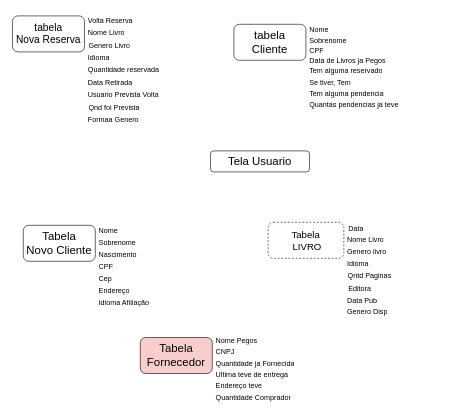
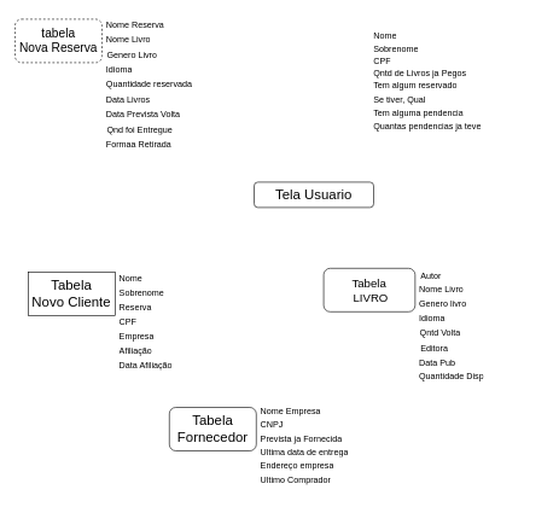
  <mxCell id="0" />
  <mxCell id="1" parent="0" />
  <mxCell id="2" value="&lt;font style=&quot;font-size: 19px;&quot;&gt;Tela Usuario&lt;/font&gt;" style="rounded=1;whiteSpace=wrap;html=1;" vertex="1" parent="1"><mxGeometry x="350" y="251" width="165" height="35" as="geometry" /></mxCell>
  <mxCell id="3" value="" style="group" vertex="1" connectable="0" parent="1"><mxGeometry x="446" y="366" width="284" height="170" as="geometry" /></mxCell>
  <mxCell id="4" value="Editora" style="shape=partialRectangle;connectable=0;fillColor=none;top=0;left=0;bottom=0;right=0;align=left;spacingLeft=6;overflow=hidden;whiteSpace=wrap;html=1;" vertex="1" parent="3"><mxGeometry x="126.222" y="100" width="157.778" height="30" as="geometry"><mxRectangle width="150" height="30" as="alternateBounds" /></mxGeometry></mxCell>
- <mxCell id="5" value="Data" style="shape=partialRectangle;connectable=0;fillColor=none;top=0;left=0;bottom=0;right=0;align=left;spacingLeft=6;overflow=hidden;whiteSpace=wrap;html=1;" vertex="1" parent="3"><mxGeometry x="126.222" width="157.778" height="30" as="geometry"><mxRectangle width="150" height="30" as="alternateBounds" /></mxGeometry></mxCell>
+ <mxCell id="5" value="Autor" style="shape=partialRectangle;connectable=0;fillColor=none;top=0;left=0;bottom=0;right=0;align=left;spacingLeft=6;overflow=hidden;whiteSpace=wrap;html=1;" vertex="1" parent="3"><mxGeometry x="126.222" width="157.778" height="30" as="geometry"><mxRectangle width="150" height="30" as="alternateBounds" /></mxGeometry></mxCell>
  <mxCell id="6" value="" style="group" vertex="1" connectable="0" parent="3"><mxGeometry y="4" width="236.667" height="166" as="geometry" /></mxCell>
- <mxCell id="7" value="&lt;div&gt;&lt;span style=&quot;font-size: 16px; background-color: transparent; color: light-dark(rgb(0, 0, 0), rgb(255, 255, 255));&quot;&gt;Tabela&lt;/span&gt;&lt;/div&gt;&lt;div&gt;&lt;font style=&quot;font-size: 16px;&quot;&gt;&amp;nbsp;&lt;/font&gt;&lt;span style=&quot;font-size: 16px; background-color: transparent; color: light-dark(rgb(0, 0, 0), rgb(255, 255, 255));&quot;&gt;LIVRO&lt;/span&gt;&lt;/div&gt;" style="rounded=1;whiteSpace=wrap;html=1;align=center;dashed=1;" vertex="1" parent="6"><mxGeometry width="126.222" height="60" as="geometry" /></mxCell>
+ <mxCell id="7" value="&lt;div&gt;&lt;span style=&quot;font-size: 16px; background-color: transparent; color: light-dark(rgb(0, 0, 0), rgb(255, 255, 255));&quot;&gt;Tabela&lt;/span&gt;&lt;/div&gt;&lt;div&gt;&lt;font style=&quot;font-size: 16px;&quot;&gt;&amp;nbsp;&lt;/font&gt;&lt;span style=&quot;font-size: 16px; background-color: transparent; color: light-dark(rgb(0, 0, 0), rgb(255, 255, 255));&quot;&gt;LIVRO&lt;/span&gt;&lt;/div&gt;" style="rounded=1;whiteSpace=wrap;html=1;align=center;" vertex="1" parent="6"><mxGeometry width="126.222" height="60" as="geometry" /></mxCell>
  <mxCell id="8" value="Genero livro" style="text;strokeColor=none;fillColor=none;spacingLeft=4;spacingRight=4;overflow=hidden;rotatable=0;points=[[0,0.5],[1,0.5]];portConstraint=eastwest;fontSize=12;whiteSpace=wrap;html=1;" vertex="1" parent="6"><mxGeometry x="126.222" y="36" width="86.252" height="30" as="geometry" /></mxCell>
  <mxCell id="9" value="Nome Livro" style="text;strokeColor=none;fillColor=none;spacingLeft=4;spacingRight=4;overflow=hidden;rotatable=0;points=[[0,0.5],[1,0.5]];portConstraint=eastwest;fontSize=12;whiteSpace=wrap;html=1;" vertex="1" parent="6"><mxGeometry x="126.222" y="15" width="86.252" height="30" as="geometry" /></mxCell>
- <mxCell id="10" value="Qntd Paginas" style="shape=partialRectangle;connectable=0;fillColor=none;top=0;left=0;bottom=0;right=0;align=left;spacingLeft=6;overflow=hidden;whiteSpace=wrap;html=1;" vertex="1" parent="6"><mxGeometry x="125.17" y="74" width="97.822" height="30" as="geometry"><mxRectangle width="150" height="30" as="alternateBounds" /></mxGeometry></mxCell>
+ <mxCell id="10" value="Qntd Volta" style="shape=partialRectangle;connectable=0;fillColor=none;top=0;left=0;bottom=0;right=0;align=left;spacingLeft=6;overflow=hidden;whiteSpace=wrap;html=1;" vertex="1" parent="6"><mxGeometry x="125.17" y="74" width="97.822" height="30" as="geometry"><mxRectangle width="150" height="30" as="alternateBounds" /></mxGeometry></mxCell>
  <mxCell id="11" value="Data Pub" style="text;strokeColor=none;fillColor=none;spacingLeft=4;spacingRight=4;overflow=hidden;rotatable=0;points=[[0,0.5],[1,0.5]];portConstraint=eastwest;fontSize=12;whiteSpace=wrap;html=1;" vertex="1" parent="6"><mxGeometry x="126.222" y="117" width="72.578" height="30" as="geometry" /></mxCell>
- <mxCell id="12" value="Genero Disp" style="text;strokeColor=none;fillColor=none;spacingLeft=4;spacingRight=4;overflow=hidden;rotatable=0;points=[[0,0.5],[1,0.5]];portConstraint=eastwest;fontSize=12;whiteSpace=wrap;html=1;" vertex="1" parent="6"><mxGeometry x="126.222" y="136" width="110.444" height="30" as="geometry" /></mxCell>
+ <mxCell id="12" value="Quantidade Disp" style="text;strokeColor=none;fillColor=none;spacingLeft=4;spacingRight=4;overflow=hidden;rotatable=0;points=[[0,0.5],[1,0.5]];portConstraint=eastwest;fontSize=12;whiteSpace=wrap;html=1;" vertex="1" parent="6"><mxGeometry x="126.222" y="136" width="110.444" height="30" as="geometry" /></mxCell>
  <mxCell id="13" value="Idioma" style="text;strokeColor=none;fillColor=none;spacingLeft=4;spacingRight=4;overflow=hidden;rotatable=0;points=[[0,0.5],[1,0.5]];portConstraint=eastwest;fontSize=12;whiteSpace=wrap;html=1;" vertex="1" parent="6"><mxGeometry x="126.222" y="56" width="52.593" height="30" as="geometry" /></mxCell>
  <mxCell id="14" value="" style="group" vertex="1" connectable="0" parent="1"><mxGeometry x="20" y="20" width="292" height="195" as="geometry" /></mxCell>
- <mxCell id="15" value="&lt;font style=&quot;font-size: 17px;&quot;&gt;tabela&lt;/font&gt;&lt;div&gt;&lt;font style=&quot;font-size: 17px;&quot;&gt;Nova Reserva&lt;/font&gt;&lt;/div&gt;" style="rounded=1;whiteSpace=wrap;html=1;" vertex="1" parent="14"><mxGeometry y="6" width="120" height="60" as="geometry" /></mxCell>
- <mxCell id="16" value="Volta Reserva" style="text;strokeColor=none;fillColor=none;spacingLeft=4;spacingRight=4;overflow=hidden;rotatable=0;points=[[0,0.5],[1,0.5]];portConstraint=eastwest;fontSize=12;whiteSpace=wrap;html=1;" vertex="1" parent="14"><mxGeometry x="120" width="171" height="30" as="geometry" /></mxCell>
+ <mxCell id="15" value="&lt;font style=&quot;font-size: 17px;&quot;&gt;tabela&lt;/font&gt;&lt;div&gt;&lt;font style=&quot;font-size: 17px;&quot;&gt;Nova Reserva&lt;/font&gt;&lt;/div&gt;" style="rounded=1;whiteSpace=wrap;html=1;dashed=1;" vertex="1" parent="14"><mxGeometry y="6" width="120" height="60" as="geometry" /></mxCell>
+ <mxCell id="16" value="Nome Reserva" style="text;strokeColor=none;fillColor=none;spacingLeft=4;spacingRight=4;overflow=hidden;rotatable=0;points=[[0,0.5],[1,0.5]];portConstraint=eastwest;fontSize=12;whiteSpace=wrap;html=1;" vertex="1" parent="14"><mxGeometry x="120" width="171" height="30" as="geometry" /></mxCell>
  <mxCell id="17" value="Idioma" style="text;strokeColor=none;fillColor=none;spacingLeft=4;spacingRight=4;overflow=hidden;rotatable=0;points=[[0,0.5],[1,0.5]];portConstraint=eastwest;fontSize=12;whiteSpace=wrap;html=1;" vertex="1" parent="14"><mxGeometry x="120" y="62" width="171" height="30" as="geometry" /></mxCell>
- <mxCell id="18" value="Qnd foi Prevista" style="text;strokeColor=none;fillColor=none;spacingLeft=4;spacingRight=4;overflow=hidden;rotatable=0;points=[[0,0.5],[1,0.5]];portConstraint=eastwest;fontSize=12;whiteSpace=wrap;html=1;" vertex="1" parent="14"><mxGeometry x="121" y="145" width="171" height="30" as="geometry" /></mxCell>
+ <mxCell id="18" value="Qnd foi Entregue" style="text;strokeColor=none;fillColor=none;spacingLeft=4;spacingRight=4;overflow=hidden;rotatable=0;points=[[0,0.5],[1,0.5]];portConstraint=eastwest;fontSize=12;whiteSpace=wrap;html=1;" vertex="1" parent="14"><mxGeometry x="121" y="145" width="171" height="30" as="geometry" /></mxCell>
  <mxCell id="19" value="Genero Livro" style="text;strokeColor=none;fillColor=none;spacingLeft=4;spacingRight=4;overflow=hidden;rotatable=0;points=[[0,0.5],[1,0.5]];portConstraint=eastwest;fontSize=12;whiteSpace=wrap;html=1;" vertex="1" parent="14"><mxGeometry x="121" y="42" width="171" height="30" as="geometry" /></mxCell>
- <mxCell id="20" value="Data Retirada" style="text;strokeColor=none;fillColor=none;spacingLeft=4;spacingRight=4;overflow=hidden;rotatable=0;points=[[0,0.5],[1,0.5]];portConstraint=eastwest;fontSize=12;whiteSpace=wrap;html=1;" vertex="1" parent="14"><mxGeometry x="120" y="104" width="171" height="30" as="geometry" /></mxCell>
+ <mxCell id="20" value="Data Livros" style="text;strokeColor=none;fillColor=none;spacingLeft=4;spacingRight=4;overflow=hidden;rotatable=0;points=[[0,0.5],[1,0.5]];portConstraint=eastwest;fontSize=12;whiteSpace=wrap;html=1;" vertex="1" parent="14"><mxGeometry x="120" y="104" width="171" height="30" as="geometry" /></mxCell>
  <mxCell id="21" value="Nome Livro" style="text;strokeColor=none;fillColor=none;spacingLeft=4;spacingRight=4;overflow=hidden;rotatable=0;points=[[0,0.5],[1,0.5]];portConstraint=eastwest;fontSize=12;whiteSpace=wrap;html=1;" vertex="1" parent="14"><mxGeometry x="120" y="21" width="171" height="30" as="geometry" /></mxCell>
- <mxCell id="22" value="Usuario Prevista Volta" style="text;strokeColor=none;fillColor=none;spacingLeft=4;spacingRight=4;overflow=hidden;rotatable=0;points=[[0,0.5],[1,0.5]];portConstraint=eastwest;fontSize=12;whiteSpace=wrap;html=1;" vertex="1" parent="14"><mxGeometry x="120" y="124" width="171" height="30" as="geometry" /></mxCell>
+ <mxCell id="22" value="Data Prevista Volta" style="text;strokeColor=none;fillColor=none;spacingLeft=4;spacingRight=4;overflow=hidden;rotatable=0;points=[[0,0.5],[1,0.5]];portConstraint=eastwest;fontSize=12;whiteSpace=wrap;html=1;" vertex="1" parent="14"><mxGeometry x="120" y="124" width="171" height="30" as="geometry" /></mxCell>
  <mxCell id="23" value="Quantidade reservada" style="text;strokeColor=none;fillColor=none;spacingLeft=4;spacingRight=4;overflow=hidden;rotatable=0;points=[[0,0.5],[1,0.5]];portConstraint=eastwest;fontSize=12;whiteSpace=wrap;html=1;" vertex="1" parent="14"><mxGeometry x="120" y="82" width="171" height="30" as="geometry" /></mxCell>
- <mxCell id="24" value="Formaa Genero" style="text;strokeColor=none;fillColor=none;spacingLeft=4;spacingRight=4;overflow=hidden;rotatable=0;points=[[0,0.5],[1,0.5]];portConstraint=eastwest;fontSize=12;whiteSpace=wrap;html=1;" vertex="1" parent="14"><mxGeometry x="120" y="165" width="171" height="30" as="geometry" /></mxCell>
+ <mxCell id="24" value="Formaa Retirada" style="text;strokeColor=none;fillColor=none;spacingLeft=4;spacingRight=4;overflow=hidden;rotatable=0;points=[[0,0.5],[1,0.5]];portConstraint=eastwest;fontSize=12;whiteSpace=wrap;html=1;" vertex="1" parent="14"><mxGeometry x="120" y="165" width="171" height="30" as="geometry" /></mxCell>
  <mxCell id="25" value="" style="group" vertex="1" connectable="0" parent="1"><mxGeometry x="38" y="370" width="274" height="150" as="geometry" /></mxCell>
- <mxCell id="26" value="&lt;span style=&quot;font-size: 19px;&quot;&gt;Tabela&lt;/span&gt;&lt;div&gt;&lt;span style=&quot;font-size: 19px;&quot;&gt;Novo Cliente&lt;/span&gt;&lt;/div&gt;" style="rounded=1;whiteSpace=wrap;html=1;" vertex="1" parent="25"><mxGeometry y="5" width="120" height="60" as="geometry" /></mxCell>
+ <mxCell id="26" value="&lt;span style=&quot;font-size: 19px;&quot;&gt;Tabela&lt;/span&gt;&lt;div&gt;&lt;span style=&quot;font-size: 19px;&quot;&gt;Novo Cliente&lt;/span&gt;&lt;/div&gt;" style="whiteSpace=wrap;html=1;rounded=0;" vertex="1" parent="25"><mxGeometry y="5" width="120" height="60" as="geometry" /></mxCell>
  <mxCell id="27" value="Nome" style="text;strokeColor=none;fillColor=none;spacingLeft=4;spacingRight=4;overflow=hidden;rotatable=0;points=[[0,0.5],[1,0.5]];portConstraint=eastwest;fontSize=12;whiteSpace=wrap;html=1;" vertex="1" parent="25"><mxGeometry x="120" width="154" height="30" as="geometry" /></mxCell>
  <mxCell id="28" value="Sobrenome" style="text;strokeColor=none;fillColor=none;spacingLeft=4;spacingRight=4;overflow=hidden;rotatable=0;points=[[0,0.5],[1,0.5]];portConstraint=eastwest;fontSize=12;whiteSpace=wrap;html=1;" vertex="1" parent="25"><mxGeometry x="120" y="20" width="154" height="30" as="geometry" /></mxCell>
- <mxCell id="29" value="Nascimento" style="text;strokeColor=none;fillColor=none;spacingLeft=4;spacingRight=4;overflow=hidden;rotatable=0;points=[[0,0.5],[1,0.5]];portConstraint=eastwest;fontSize=12;whiteSpace=wrap;html=1;" vertex="1" parent="25"><mxGeometry x="120" y="40" width="154" height="30" as="geometry" /></mxCell>
+ <mxCell id="29" value="Reserva" style="text;strokeColor=none;fillColor=none;spacingLeft=4;spacingRight=4;overflow=hidden;rotatable=0;points=[[0,0.5],[1,0.5]];portConstraint=eastwest;fontSize=12;whiteSpace=wrap;html=1;" vertex="1" parent="25"><mxGeometry x="120" y="40" width="154" height="30" as="geometry" /></mxCell>
  <mxCell id="30" value="CPF" style="text;strokeColor=none;fillColor=none;spacingLeft=4;spacingRight=4;overflow=hidden;rotatable=0;points=[[0,0.5],[1,0.5]];portConstraint=eastwest;fontSize=12;whiteSpace=wrap;html=1;" vertex="1" parent="25"><mxGeometry x="120" y="60" width="154" height="30" as="geometry" /></mxCell>
- <mxCell id="31" value="Cep" style="text;strokeColor=none;fillColor=none;spacingLeft=4;spacingRight=4;overflow=hidden;rotatable=0;points=[[0,0.5],[1,0.5]];portConstraint=eastwest;fontSize=12;whiteSpace=wrap;html=1;" vertex="1" parent="25"><mxGeometry x="120" y="81" width="154" height="30" as="geometry" /></mxCell>
- <mxCell id="32" value="Endereço" style="text;strokeColor=none;fillColor=none;spacingLeft=4;spacingRight=4;overflow=hidden;rotatable=0;points=[[0,0.5],[1,0.5]];portConstraint=eastwest;fontSize=12;whiteSpace=wrap;html=1;" vertex="1" parent="25"><mxGeometry x="120" y="101" width="154" height="30" as="geometry" /></mxCell>
- <mxCell id="33" value="Idioma Afiliação" style="text;strokeColor=none;fillColor=none;spacingLeft=4;spacingRight=4;overflow=hidden;rotatable=0;points=[[0,0.5],[1,0.5]];portConstraint=eastwest;fontSize=12;whiteSpace=wrap;html=1;" vertex="1" parent="25"><mxGeometry x="120" y="120" width="154" height="30" as="geometry" /></mxCell>
+ <mxCell id="31" value="Empresa" style="text;strokeColor=none;fillColor=none;spacingLeft=4;spacingRight=4;overflow=hidden;rotatable=0;points=[[0,0.5],[1,0.5]];portConstraint=eastwest;fontSize=12;whiteSpace=wrap;html=1;" vertex="1" parent="25"><mxGeometry x="120" y="81" width="154" height="30" as="geometry" /></mxCell>
+ <mxCell id="32" value="Afiliação" style="text;strokeColor=none;fillColor=none;spacingLeft=4;spacingRight=4;overflow=hidden;rotatable=0;points=[[0,0.5],[1,0.5]];portConstraint=eastwest;fontSize=12;whiteSpace=wrap;html=1;" vertex="1" parent="25"><mxGeometry x="120" y="101" width="154" height="30" as="geometry" /></mxCell>
+ <mxCell id="33" value="Data Afiliação" style="text;strokeColor=none;fillColor=none;spacingLeft=4;spacingRight=4;overflow=hidden;rotatable=0;points=[[0,0.5],[1,0.5]];portConstraint=eastwest;fontSize=12;whiteSpace=wrap;html=1;" vertex="1" parent="25"><mxGeometry x="120" y="120" width="154" height="30" as="geometry" /></mxCell>
  <mxCell id="34" value="" style="group" vertex="1" connectable="0" parent="1"><mxGeometry x="389" y="36" width="360" height="155" as="geometry" /></mxCell>
- <mxCell id="35" value="&lt;font style=&quot;font-size: 19px;&quot;&gt;tabela&lt;/font&gt;&lt;div&gt;&lt;span style=&quot;font-size: 19px;&quot;&gt;Cliente&lt;/span&gt;&lt;/div&gt;" style="rounded=1;whiteSpace=wrap;html=1;" vertex="1" parent="34"><mxGeometry y="4" width="120" height="60" as="geometry" /></mxCell>
  <mxCell id="36" value="Nome" style="text;strokeColor=none;fillColor=none;spacingLeft=4;spacingRight=4;overflow=hidden;rotatable=0;points=[[0,0.5],[1,0.5]];portConstraint=eastwest;fontSize=12;whiteSpace=wrap;html=1;" vertex="1" parent="34"><mxGeometry x="120" width="240" height="30" as="geometry" /></mxCell>
  <mxCell id="37" value="Sobrenome" style="text;strokeColor=none;fillColor=none;spacingLeft=4;spacingRight=4;overflow=hidden;rotatable=0;points=[[0,0.5],[1,0.5]];portConstraint=eastwest;fontSize=12;whiteSpace=wrap;html=1;" vertex="1" parent="34"><mxGeometry x="120" y="17" width="240" height="30" as="geometry" /></mxCell>
  <mxCell id="38" value="CPF" style="text;strokeColor=none;fillColor=none;spacingLeft=4;spacingRight=4;overflow=hidden;rotatable=0;points=[[0,0.5],[1,0.5]];portConstraint=eastwest;fontSize=12;whiteSpace=wrap;html=1;" vertex="1" parent="34"><mxGeometry x="120" y="34" width="240" height="30" as="geometry" /></mxCell>
- <mxCell id="39" value="Data de Livros ja Pegos" style="text;strokeColor=none;fillColor=none;spacingLeft=4;spacingRight=4;overflow=hidden;rotatable=0;points=[[0,0.5],[1,0.5]];portConstraint=eastwest;fontSize=12;whiteSpace=wrap;html=1;" vertex="1" parent="34"><mxGeometry x="120" y="51" width="240" height="30" as="geometry" /></mxCell>
- <mxCell id="40" value="Tem alguma reservado" style="text;strokeColor=none;fillColor=none;spacingLeft=4;spacingRight=4;overflow=hidden;rotatable=0;points=[[0,0.5],[1,0.5]];portConstraint=eastwest;fontSize=12;whiteSpace=wrap;html=1;" vertex="1" parent="34"><mxGeometry x="120" y="68" width="240" height="30" as="geometry" /></mxCell>
- <mxCell id="41" value="Se tiver, Tem" style="text;strokeColor=none;fillColor=none;spacingLeft=4;spacingRight=4;overflow=hidden;rotatable=0;points=[[0,0.5],[1,0.5]];portConstraint=eastwest;fontSize=12;whiteSpace=wrap;html=1;" vertex="1" parent="34"><mxGeometry x="120" y="87" width="240" height="30" as="geometry" /></mxCell>
+ <mxCell id="39" value="Qntd de Livros ja Pegos" style="text;strokeColor=none;fillColor=none;spacingLeft=4;spacingRight=4;overflow=hidden;rotatable=0;points=[[0,0.5],[1,0.5]];portConstraint=eastwest;fontSize=12;whiteSpace=wrap;html=1;" vertex="1" parent="34"><mxGeometry x="120" y="51" width="240" height="30" as="geometry" /></mxCell>
+ <mxCell id="40" value="Tem algum reservado" style="text;strokeColor=none;fillColor=none;spacingLeft=4;spacingRight=4;overflow=hidden;rotatable=0;points=[[0,0.5],[1,0.5]];portConstraint=eastwest;fontSize=12;whiteSpace=wrap;html=1;" vertex="1" parent="34"><mxGeometry x="120" y="68" width="240" height="30" as="geometry" /></mxCell>
+ <mxCell id="41" value="Se tiver, Qual" style="text;strokeColor=none;fillColor=none;spacingLeft=4;spacingRight=4;overflow=hidden;rotatable=0;points=[[0,0.5],[1,0.5]];portConstraint=eastwest;fontSize=12;whiteSpace=wrap;html=1;" vertex="1" parent="34"><mxGeometry x="120" y="87" width="240" height="30" as="geometry" /></mxCell>
  <mxCell id="42" value="Tem alguma pendencia" style="text;strokeColor=none;fillColor=none;spacingLeft=4;spacingRight=4;overflow=hidden;rotatable=0;points=[[0,0.5],[1,0.5]];portConstraint=eastwest;fontSize=12;whiteSpace=wrap;html=1;" vertex="1" parent="34"><mxGeometry x="120" y="106" width="240" height="30" as="geometry" /></mxCell>
  <mxCell id="43" value="Quantas pendencias ja teve" style="text;strokeColor=none;fillColor=none;spacingLeft=4;spacingRight=4;overflow=hidden;rotatable=0;points=[[0,0.5],[1,0.5]];portConstraint=eastwest;fontSize=12;whiteSpace=wrap;html=1;" vertex="1" parent="34"><mxGeometry x="120" y="125" width="240" height="30" as="geometry" /></mxCell>
  <mxCell id="44" value="" style="group" vertex="1" connectable="0" parent="1"><mxGeometry x="233" y="553" width="273" height="125" as="geometry" /></mxCell>
- <mxCell id="45" value="&lt;span style=&quot;font-size: 19px;&quot;&gt;Tabela&lt;/span&gt;&lt;div&gt;&lt;span style=&quot;font-size: 19px;&quot;&gt;Fornecedor&lt;/span&gt;&lt;/div&gt;" style="rounded=1;whiteSpace=wrap;html=1;movable=1;resizable=1;rotatable=1;deletable=1;editable=1;locked=0;connectable=1;fillColor=#f8cecc;" vertex="1" parent="44"><mxGeometry y="9" width="120" height="60" as="geometry" /></mxCell>
- <mxCell id="46" value="Nome Pegos" style="text;strokeColor=none;fillColor=none;spacingLeft=4;spacingRight=4;overflow=hidden;rotatable=0;points=[[0,0.5],[1,0.5]];portConstraint=eastwest;fontSize=12;whiteSpace=wrap;html=1;movable=0;resizable=0;deletable=0;editable=0;locked=1;connectable=0;" vertex="1" parent="44"><mxGeometry x="120" width="153" height="30" as="geometry" /></mxCell>
+ <mxCell id="45" value="&lt;span style=&quot;font-size: 19px;&quot;&gt;Tabela&lt;/span&gt;&lt;div&gt;&lt;span style=&quot;font-size: 19px;&quot;&gt;Fornecedor&lt;/span&gt;&lt;/div&gt;" style="rounded=1;whiteSpace=wrap;html=1;movable=1;resizable=1;rotatable=1;deletable=1;editable=1;locked=0;connectable=1;" vertex="1" parent="44"><mxGeometry y="9" width="120" height="60" as="geometry" /></mxCell>
+ <mxCell id="46" value="Nome Empresa" style="text;strokeColor=none;fillColor=none;spacingLeft=4;spacingRight=4;overflow=hidden;rotatable=0;points=[[0,0.5],[1,0.5]];portConstraint=eastwest;fontSize=12;whiteSpace=wrap;html=1;movable=0;resizable=0;deletable=0;editable=0;locked=1;connectable=0;" vertex="1" parent="44"><mxGeometry x="120" width="153" height="30" as="geometry" /></mxCell>
  <mxCell id="47" value="CNPJ" style="text;strokeColor=none;fillColor=none;spacingLeft=4;spacingRight=4;overflow=hidden;rotatable=0;points=[[0,0.5],[1,0.5]];portConstraint=eastwest;fontSize=12;whiteSpace=wrap;html=1;movable=0;resizable=0;deletable=0;editable=0;locked=1;connectable=0;" vertex="1" parent="44"><mxGeometry x="120" y="19" width="153" height="30" as="geometry" /></mxCell>
- <mxCell id="48" value="Quantidade ja Fornecida" style="text;strokeColor=none;fillColor=none;spacingLeft=4;spacingRight=4;overflow=hidden;rotatable=0;points=[[0,0.5],[1,0.5]];portConstraint=eastwest;fontSize=12;whiteSpace=wrap;html=1;movable=0;resizable=0;deletable=0;editable=0;locked=1;connectable=0;" vertex="1" parent="44"><mxGeometry x="120" y="39" width="153" height="30" as="geometry" /></mxCell>
- <mxCell id="49" value="Ultima teve de entrega" style="text;strokeColor=none;fillColor=none;spacingLeft=4;spacingRight=4;overflow=hidden;rotatable=0;points=[[0,0.5],[1,0.5]];portConstraint=eastwest;fontSize=12;whiteSpace=wrap;html=1;movable=0;resizable=0;deletable=0;editable=0;locked=1;connectable=0;" vertex="1" parent="44"><mxGeometry x="120" y="57" width="153" height="30" as="geometry" /></mxCell>
- <mxCell id="50" value="Endereço teve" style="text;strokeColor=none;fillColor=none;spacingLeft=4;spacingRight=4;overflow=hidden;rotatable=0;points=[[0,0.5],[1,0.5]];portConstraint=eastwest;fontSize=12;whiteSpace=wrap;html=1;movable=0;resizable=0;deletable=0;editable=0;locked=1;connectable=0;" vertex="1" parent="44"><mxGeometry x="120" y="75" width="153" height="30" as="geometry" /></mxCell>
- <mxCell id="51" value="Quantidade Comprador" style="text;strokeColor=none;fillColor=none;spacingLeft=4;spacingRight=4;overflow=hidden;rotatable=1;points=[[0,0.5],[1,0.5]];portConstraint=eastwest;fontSize=12;whiteSpace=wrap;html=1;movable=1;resizable=1;deletable=1;editable=1;locked=0;connectable=1;" vertex="1" parent="44"><mxGeometry x="120" y="95" width="153" height="30" as="geometry" /></mxCell>
+ <mxCell id="48" value="Prevista ja Fornecida" style="text;strokeColor=none;fillColor=none;spacingLeft=4;spacingRight=4;overflow=hidden;rotatable=0;points=[[0,0.5],[1,0.5]];portConstraint=eastwest;fontSize=12;whiteSpace=wrap;html=1;movable=0;resizable=0;deletable=0;editable=0;locked=1;connectable=0;" vertex="1" parent="44"><mxGeometry x="120" y="39" width="153" height="30" as="geometry" /></mxCell>
+ <mxCell id="49" value="Ultima data de entrega" style="text;strokeColor=none;fillColor=none;spacingLeft=4;spacingRight=4;overflow=hidden;rotatable=0;points=[[0,0.5],[1,0.5]];portConstraint=eastwest;fontSize=12;whiteSpace=wrap;html=1;movable=0;resizable=0;deletable=0;editable=0;locked=1;connectable=0;" vertex="1" parent="44"><mxGeometry x="120" y="57" width="153" height="30" as="geometry" /></mxCell>
+ <mxCell id="50" value="Endereço empresa" style="text;strokeColor=none;fillColor=none;spacingLeft=4;spacingRight=4;overflow=hidden;rotatable=0;points=[[0,0.5],[1,0.5]];portConstraint=eastwest;fontSize=12;whiteSpace=wrap;html=1;movable=0;resizable=0;deletable=0;editable=0;locked=1;connectable=0;" vertex="1" parent="44"><mxGeometry x="120" y="75" width="153" height="30" as="geometry" /></mxCell>
+ <mxCell id="51" value="Ultimo Comprador" style="text;strokeColor=none;fillColor=none;spacingLeft=4;spacingRight=4;overflow=hidden;rotatable=1;points=[[0,0.5],[1,0.5]];portConstraint=eastwest;fontSize=12;whiteSpace=wrap;html=1;movable=1;resizable=1;deletable=1;editable=1;locked=0;connectable=1;" vertex="1" parent="44"><mxGeometry x="120" y="95" width="153" height="30" as="geometry" /></mxCell>
